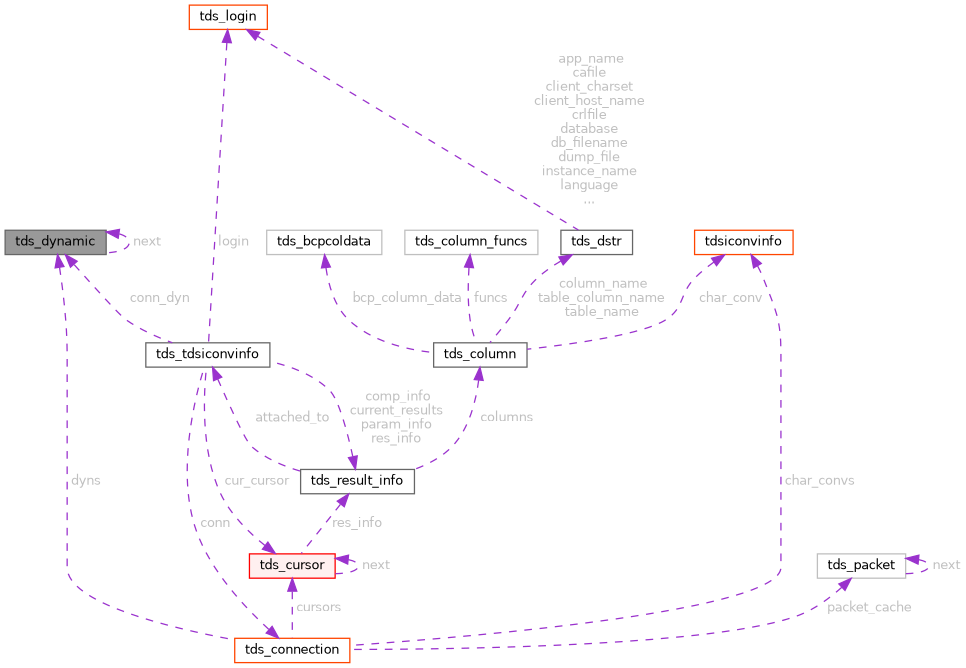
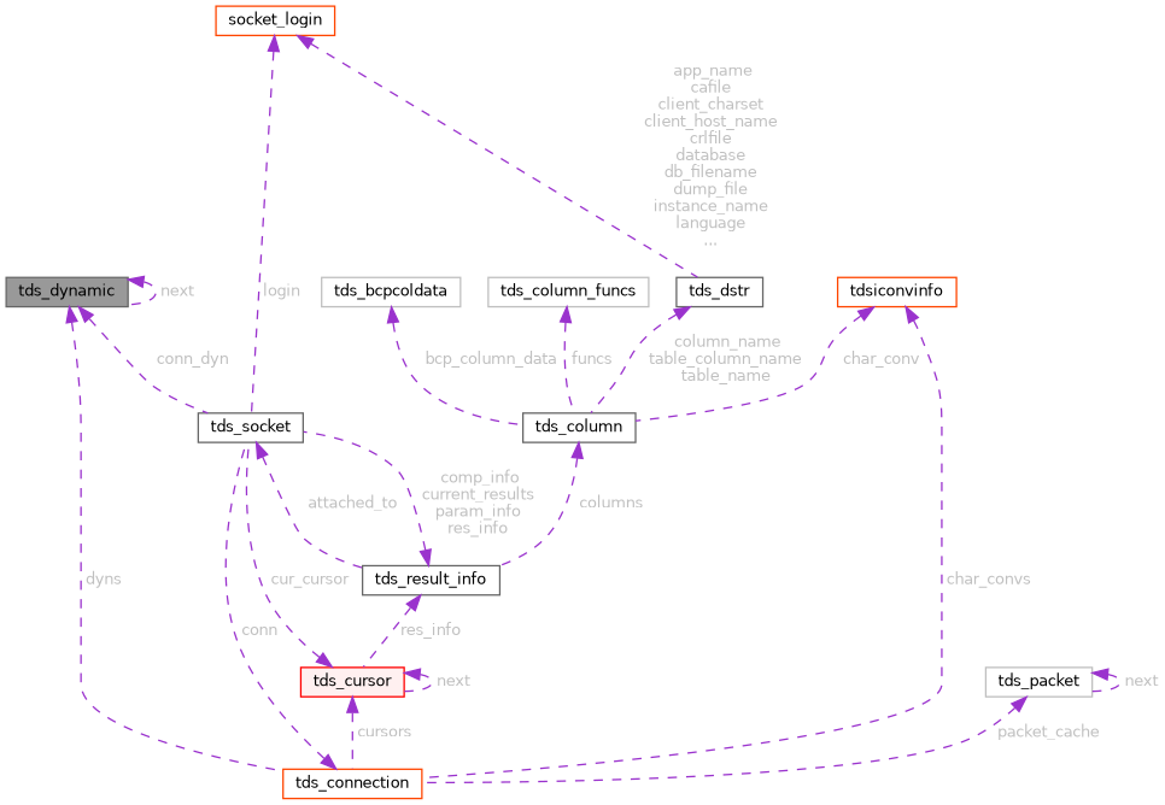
  digraph {
    rankdir=TB
    node [color=gray40 fillcolor=white fontname=Helvetica fontsize=10 shape=box style=filled]
    edge [color=darkorchid3 dir=back fontcolor=grey fontname=Helvetica fontsize=10 labelfontname=Helvetica labelfontsize=10 style=dashed]
    n1 [fillcolor=grey60 fontcolor=black height=0.2 label=tds_dynamic width=0.4]
-   n2 [height=0.2 label=tds_tdsiconvinfo width=0.4]
+   n2 [height=0.2 label=tds_socket width=0.4]
    n3 [color=orangered height=0.2 label=tds_connection width=0.4]
    n4 [height=0.2 label=tds_result_info width=0.4]
    n5 [color=red fillcolor="#FFF0F0" height=0.2 label=tds_cursor width=0.4]
    n6 [height=0.2 label=tds_column width=0.4]
    n7 [color=grey75 height=0.2 label=tds_column_funcs width=0.4]
    n8 [color=orangered height=0.2 label=tdsiconvinfo width=0.4]
    n9 [height=0.2 label=tds_dstr width=0.4]
-   n10 [color=orangered height=0.2 label=tds_login width=0.4]
+   n10 [color=orangered height=0.2 label=socket_login width=0.4]
    n11 [color=grey75 height=0.2 label=tds_bcpcoldata width=0.4]
    n12 [color=grey75 height=0.2 label=tds_packet width=0.4]
    n1 -> n1 [label=" next"]
    n1 -> n2 [label=" conn_dyn"]
    n1 -> n3 [label=" dyns"]
    n2 -> n4 [label=" attached_to"]
    n3 -> n2 [label=" conn"]
    n4 -> n2 [label=" comp_info\ncurrent_results\nparam_info\nres_info"]
    n4 -> n5 [label=" res_info"]
    n5 -> n2 [label=" cur_cursor"]
    n5 -> n3 [label=" cursors"]
    n5 -> n5 [label=" next"]
    n6 -> n4 [label=" columns"]
    n7 -> n6 [label=" funcs"]
    n8 -> n3 [label=" char_convs"]
    n8 -> n6 [label=" char_conv"]
    n9 -> n6 [label=" column_name\ntable_column_name\ntable_name"]
    n10 -> n2 [label=" login"]
    n10 -> n9 [label=" app_name\ncafile\nclient_charset\nclient_host_name\ncrlfile\ndatabase\ndb_filename\ndump_file\ninstance_name\nlanguage\n..."]
    n11 -> n6 [label=" bcp_column_data"]
    n12 -> n3 [label=" packet_cache"]
    n12 -> n12 [label=" next"]
  }
